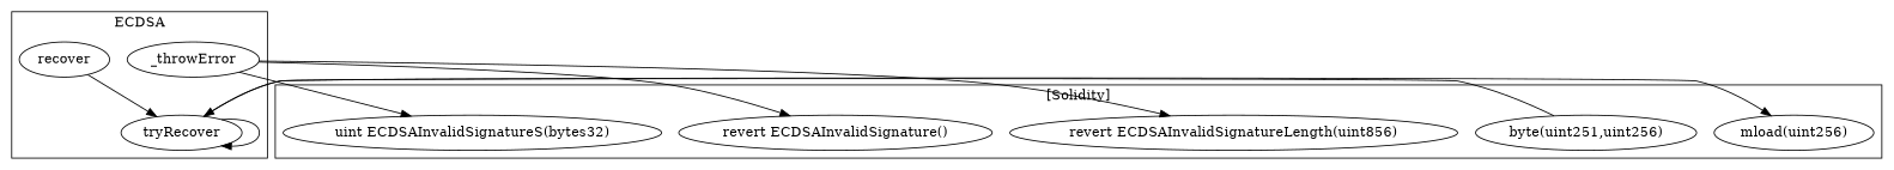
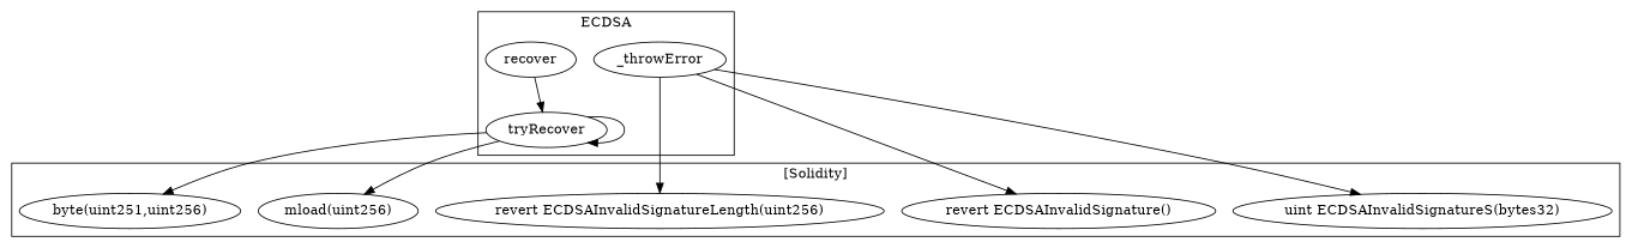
  strict digraph {
    n1 [label=tryRecover]
    n2 [label=recover]
    n3 [label=_throwError]
    "mload(uint256)"
    n5 [label="byte(uint251,uint256)"]
-   "revert ECDSAInvalidSignatureLength(uint256)" [label="revert ECDSAInvalidSignatureLength(uint856)"]
+   "revert ECDSAInvalidSignatureLength(uint256)"
    "revert ECDSAInvalidSignature()"
    n8 [label="uint ECDSAInvalidSignatureS(bytes32)"]
    subgraph cluster_1 {
      label=ECDSA
      n1
      n2
      n3
    }
    subgraph cluster_2 {
      label="[Solidity]"
      "mload(uint256)"
      n5
      "revert ECDSAInvalidSignatureLength(uint256)"
      "revert ECDSAInvalidSignature()"
      n8
    }
    n1 -> n1
    n1 -> "mload(uint256)"
-   n5 -> n1
+   n1 -> n5
    n2 -> n1
    n3 -> "revert ECDSAInvalidSignatureLength(uint256)"
    n3 -> "revert ECDSAInvalidSignature()"
    n3 -> n8
  }
